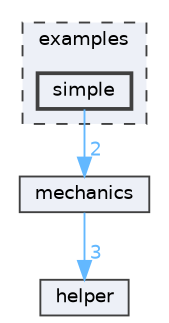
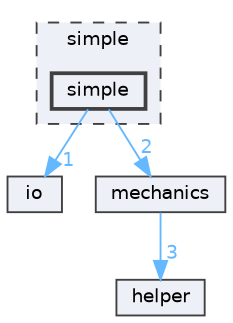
  digraph {
    compound=true
    node [color=grey25 fillcolor="#edf0f7" fontname=Helvetica fontsize=10 shape=box style=filled]
    edge [color=steelblue1 fontcolor=steelblue1 fontname=Helvetica fontsize=10 labeldistance=1.5 labelfontname=Helvetica labelfontsize=10]
    n1 [height=0.2 label=simple style="filled,bold" width=0.4]
+   n2 [height=0.2 label=io width=0.4]
    n3 [height=0.2 label=mechanics width=0.4]
    n4 [height=0.2 label=helper width=0.4]
    subgraph cluster_1 {
      bgcolor="#edf0f7"
      fontname=Helvetica
      fontsize=10
-     label=examples
+     label=simple
      pencolor=grey25
      style="filled,dashed"
      n1
    }
+   n1 -> n2 [headlabel=1]
    n1 -> n3 [headlabel=2]
    n3 -> n4 [headlabel=3]
  }
